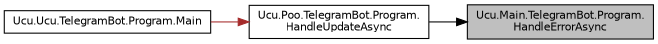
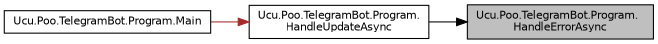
  digraph {
    rankdir=RL
    node [color=black fillcolor=white fontname=Helvetica fontsize=10 shape=record style=filled]
    edge [dir=back fontname=Helvetica fontsize=10 labelfontname=Helvetica labelfontsize=10 style=solid]
-   n1 [fillcolor=grey75 fontcolor=black height=0.2 label="Ucu.Main.TelegramBot.Program.\lHandleErrorAsync" width=0.4]
+   n1 [fillcolor=grey75 fontcolor=black height=0.2 label="Ucu.Poo.TelegramBot.Program.\lHandleErrorAsync" width=0.4]
    n2 [height=0.2 label="Ucu.Poo.TelegramBot.Program.\lHandleUpdateAsync" width=0.4]
-   n3 [height=0.2 label="Ucu.Ucu.TelegramBot.Program.Main" width=0.4]
+   n3 [height=0.2 label="Ucu.Poo.TelegramBot.Program.Main" width=0.4]
    n1 -> n2 [color=black]
    n2 -> n3 [color=brown]
  }
